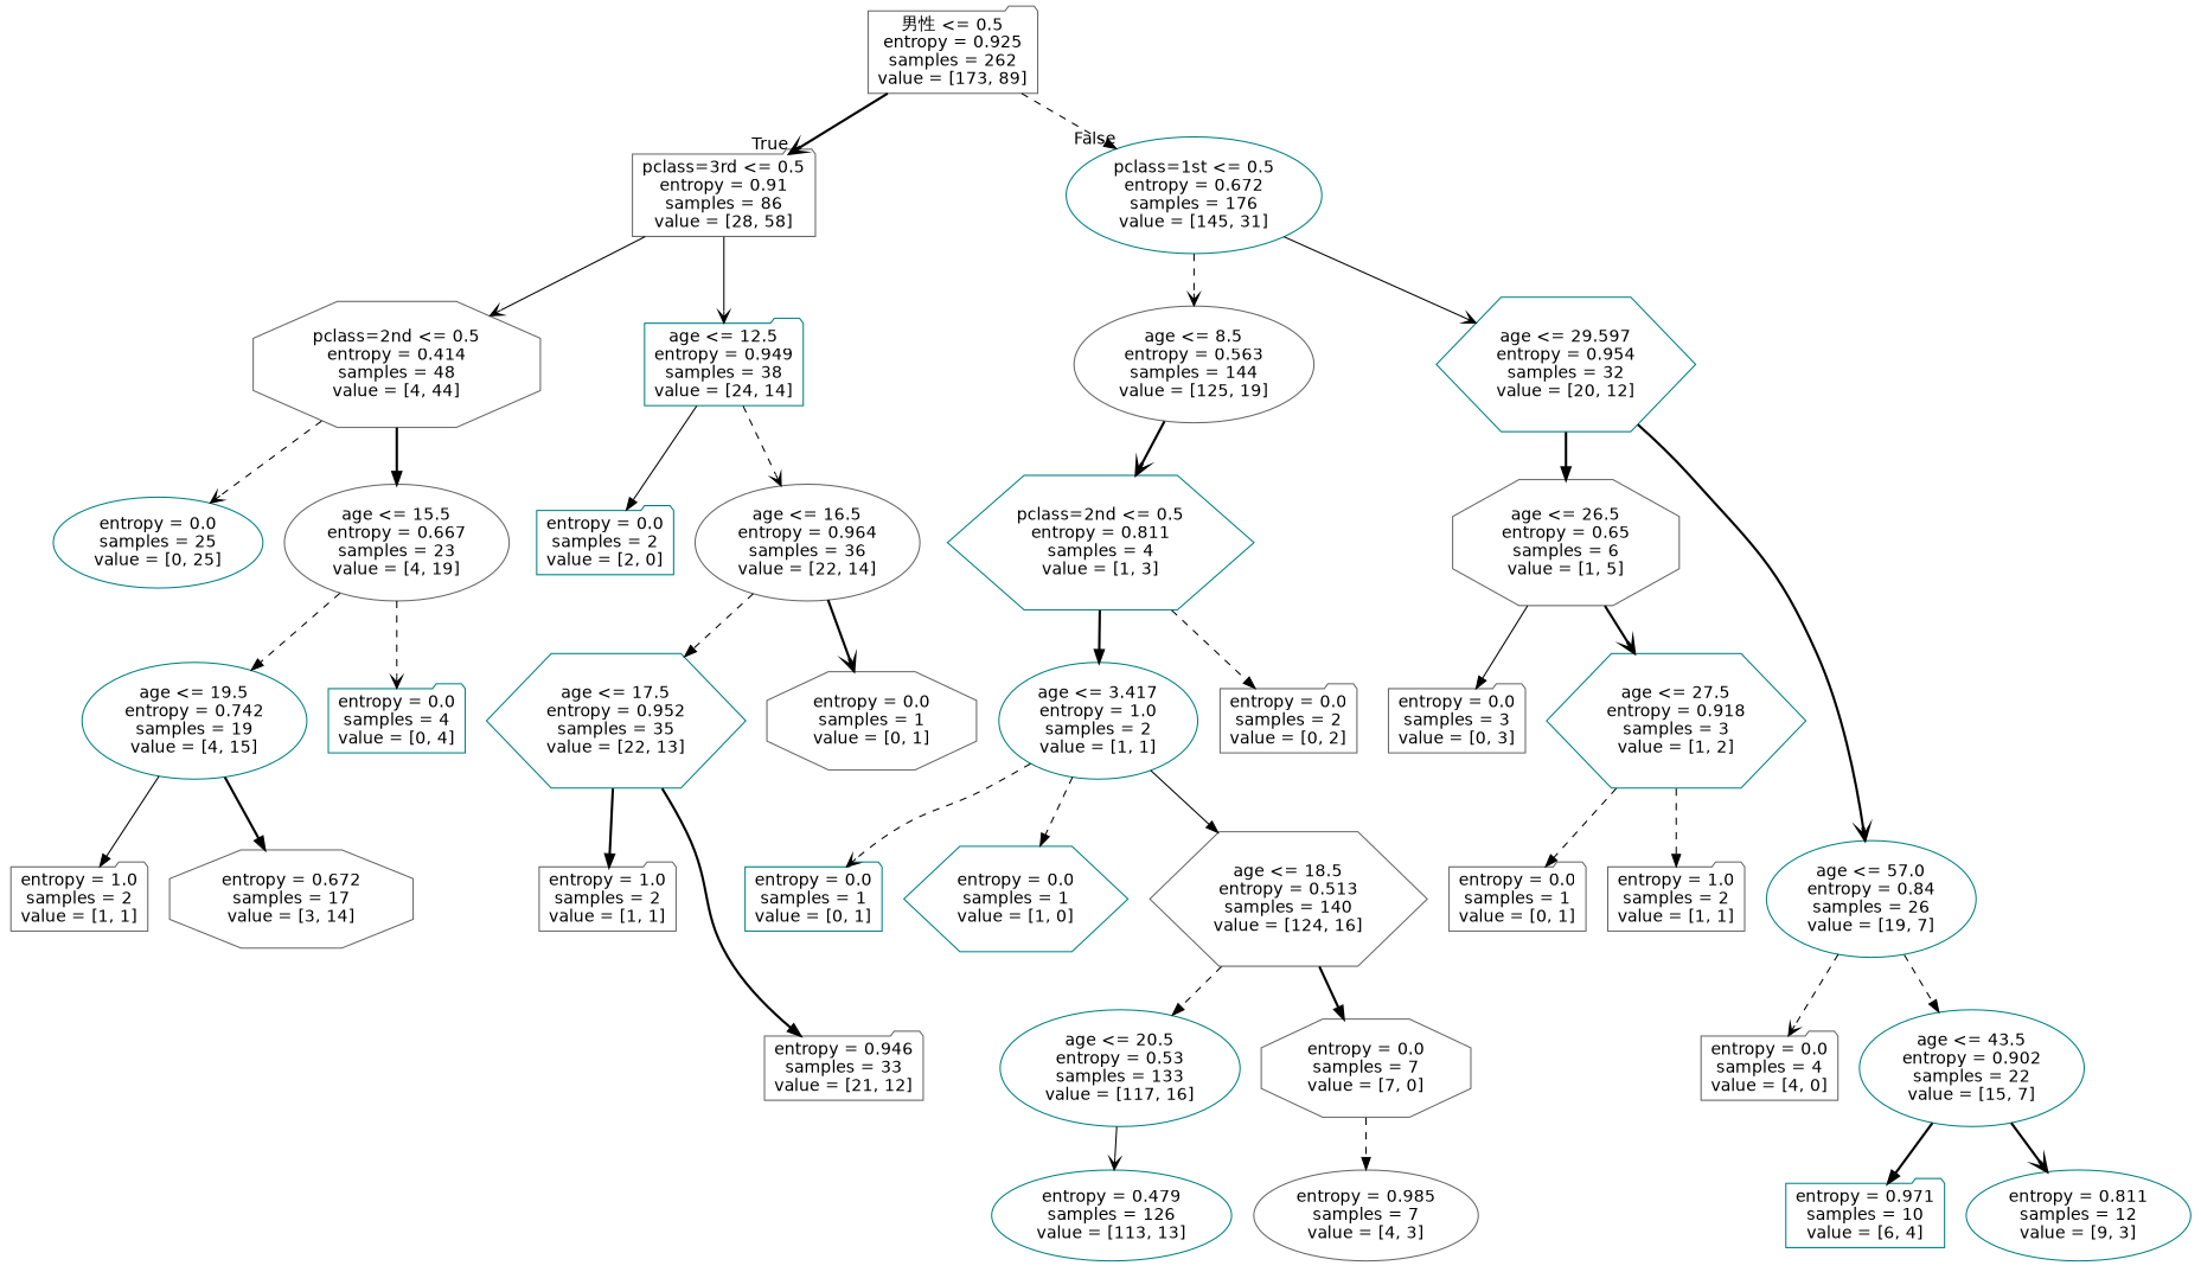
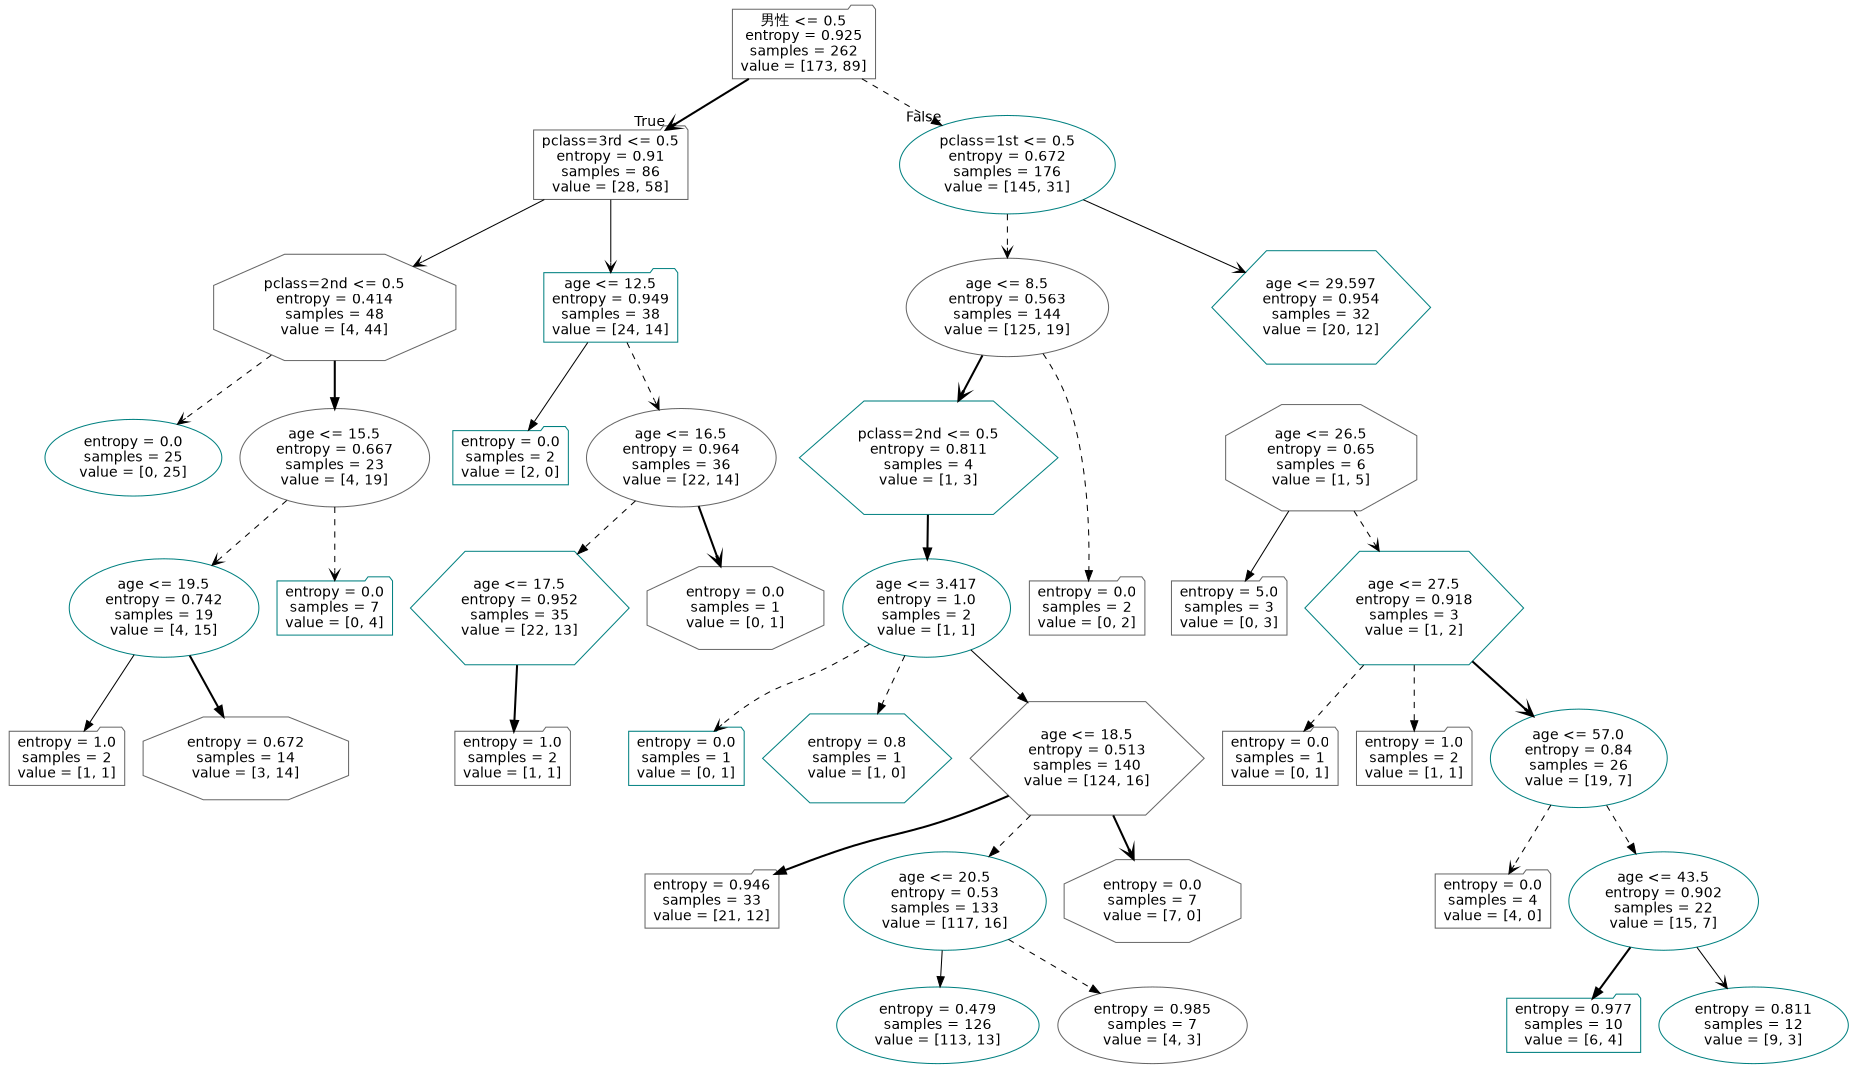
  digraph {
    node [color=gray40 fontname=helvetica shape=folder]
    edge [arrowhead=normal fontname=helvetica style=dashed]
    n1 [label="男性 <= 0.5\nentropy = 0.925\nsamples = 262\nvalue = [173, 89]"]
    n2 [label="pclass=3rd <= 0.5\nentropy = 0.91\nsamples = 86\nvalue = [28, 58]"]
    n3 [color=teal label="pclass=1st <= 0.5\nentropy = 0.672\nsamples = 176\nvalue = [145, 31]" shape=ellipse]
    n4 [label="pclass=2nd <= 0.5\nentropy = 0.414\nsamples = 48\nvalue = [4, 44]" shape=octagon]
    n5 [color=teal label="age <= 12.5\nentropy = 0.949\nsamples = 38\nvalue = [24, 14]"]
    n6 [label="age <= 8.5\nentropy = 0.563\nsamples = 144\nvalue = [125, 19]" shape=ellipse]
    n7 [color=teal label="age <= 29.597\nentropy = 0.954\nsamples = 32\nvalue = [20, 12]" shape=hexagon]
    n8 [color=teal label="entropy = 0.0\nsamples = 25\nvalue = [0, 25]" shape=ellipse]
    n9 [label="age <= 15.5\nentropy = 0.667\nsamples = 23\nvalue = [4, 19]" shape=ellipse]
    n10 [color=teal label="entropy = 0.0\nsamples = 2\nvalue = [2, 0]"]
    n11 [label="age <= 16.5\nentropy = 0.964\nsamples = 36\nvalue = [22, 14]" shape=ellipse]
-   n12 [color=teal label="entropy = 0.0\nsamples = 4\nvalue = [0, 4]"]
+   n12 [color=teal label="entropy = 0.0\nsamples = 7\nvalue = [0, 4]"]
    n13 [color=teal label="age <= 19.5\nentropy = 0.742\nsamples = 19\nvalue = [4, 15]" shape=ellipse]
    n14 [label="entropy = 1.0\nsamples = 2\nvalue = [1, 1]"]
-   n15 [label="entropy = 0.672\nsamples = 17\nvalue = [3, 14]" shape=octagon]
+   n15 [label="entropy = 0.672\nsamples = 14\nvalue = [3, 14]" shape=octagon]
    n16 [label="entropy = 0.0\nsamples = 1\nvalue = [0, 1]" shape=octagon]
    n17 [color=teal label="age <= 17.5\nentropy = 0.952\nsamples = 35\nvalue = [22, 13]" shape=hexagon]
    n18 [label="entropy = 1.0\nsamples = 2\nvalue = [1, 1]"]
    n19 [label="entropy = 0.946\nsamples = 33\nvalue = [21, 12]"]
    n20 [color=teal label="pclass=2nd <= 0.5\nentropy = 0.811\nsamples = 4\nvalue = [1, 3]" shape=hexagon]
    n21 [label="age <= 26.5\nentropy = 0.65\nsamples = 6\nvalue = [1, 5]" shape=octagon]
    n22 [color=teal label="age <= 57.0\nentropy = 0.84\nsamples = 26\nvalue = [19, 7]" shape=ellipse]
    n23 [color=teal label="age <= 3.417\nentropy = 1.0\nsamples = 2\nvalue = [1, 1]" shape=ellipse]
    n24 [label="entropy = 0.0\nsamples = 2\nvalue = [0, 2]"]
    n25 [label="age <= 18.5\nentropy = 0.513\nsamples = 140\nvalue = [124, 16]" shape=hexagon]
    n26 [label="entropy = 0.0\nsamples = 7\nvalue = [7, 0]" shape=octagon]
    n27 [color=teal label="age <= 20.5\nentropy = 0.53\nsamples = 133\nvalue = [117, 16]" shape=ellipse]
    n28 [color=teal label="entropy = 0.0\nsamples = 1\nvalue = [0, 1]"]
-   n29 [color=teal label="entropy = 0.0\nsamples = 1\nvalue = [1, 0]" shape=hexagon]
+   n29 [color=teal label="entropy = 0.8\nsamples = 1\nvalue = [1, 0]" shape=hexagon]
    n30 [label="entropy = 0.985\nsamples = 7\nvalue = [4, 3]" shape=ellipse]
    n31 [color=teal label="entropy = 0.479\nsamples = 126\nvalue = [113, 13]" shape=ellipse]
-   n32 [label="entropy = 0.0\nsamples = 3\nvalue = [0, 3]"]
+   n32 [label="entropy = 5.0\nsamples = 3\nvalue = [0, 3]"]
    n33 [color=teal label="age <= 27.5\nentropy = 0.918\nsamples = 3\nvalue = [1, 2]" shape=hexagon]
    n34 [color=teal label="age <= 43.5\nentropy = 0.902\nsamples = 22\nvalue = [15, 7]" shape=ellipse]
    n35 [label="entropy = 0.0\nsamples = 4\nvalue = [4, 0]"]
    n36 [label="entropy = 1.0\nsamples = 2\nvalue = [1, 1]"]
    n37 [label="entropy = 0.0\nsamples = 1\nvalue = [0, 1]"]
-   n38 [color=teal label="entropy = 0.971\nsamples = 10\nvalue = [6, 4]"]
+   n38 [color=teal label="entropy = 0.977\nsamples = 10\nvalue = [6, 4]"]
    n39 [color=teal label="entropy = 0.811\nsamples = 12\nvalue = [9, 3]" shape=ellipse]
    n1 -> n2 [arrowhead=vee headlabel=True labelangle=45 labeldistance=2.5 style=bold]
    n1 -> n3 [headlabel=False labelangle=-45 labeldistance=2.5]
    n2 -> n4 [arrowhead=vee style=solid]
    n2 -> n5 [arrowhead=vee style=solid]
    n3 -> n6 [arrowhead=vee]
    n3 -> n7 [arrowhead=vee style=solid]
    n4 -> n8 [arrowhead=vee]
    n4 -> n9 [style=bold]
    n5 -> n10 [style=solid]
    n5 -> n11 [arrowhead=vee]
    n6 -> n20 [arrowhead=vee style=bold]
-   n7 -> n21 [style=bold]
-   n7 -> n22 [arrowhead=vee style=bold]
+   n33 -> n22 [arrowhead=vee style=bold]
    n9 -> n12 [arrowhead=vee]
-   n9 -> n13
+   n9 -> n13 [arrowhead=vee]
    n11 -> n16 [arrowhead=vee style=bold]
    n11 -> n17
    n13 -> n14 [style=solid]
    n13 -> n15 [style=bold]
    n17 -> n18 [style=bold]
-   n17 -> n19 [style=bold]
+   n25 -> n19 [style=bold]
    n20 -> n23 [style=bold]
-   n20 -> n24
+   n6 -> n24
    n21 -> n32 [style=solid]
-   n21 -> n33 [arrowhead=vee style=bold]
+   n21 -> n33 [arrowhead=vee]
    n22 -> n34
    n22 -> n35 [arrowhead=vee]
    n23 -> n25 [style=solid]
    n23 -> n28 [arrowhead=vee]
    n23 -> n29
-   n25 -> n26 [style=bold]
+   n25 -> n26 [arrowhead=vee style=bold]
    n25 -> n27
-   n26 -> n30
-   n27 -> n31 [arrowhead=vee style=solid]
+   n27 -> n30
+   n27 -> n31 [style=solid]
    n33 -> n36
    n33 -> n37
    n34 -> n38 [style=bold]
-   n34 -> n39 [arrowhead=vee style=bold]
+   n34 -> n39 [arrowhead=vee style=solid]
  }
